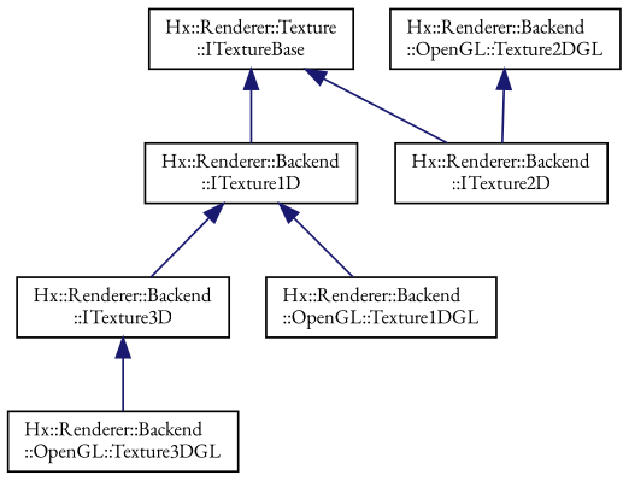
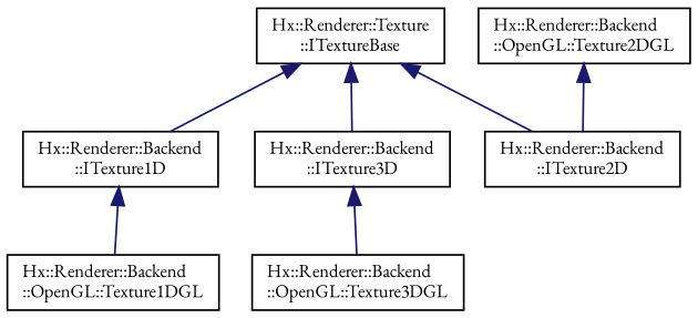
  digraph {
    fontname="EB Garamond"
    rankdir=TB
    node [color=black fillcolor=white fontname="EB Garamond" fontsize=10 shape=record style=filled]
    edge [color=midnightblue dir=back fontname="EB Garamond" fontsize=10 labelfontname=Helvetica labelfontsize=10 style=solid]
    n1 [height=0.2 label="Hx::Renderer::Texture\l::ITextureBase" width=0.4]
    n2 [height=0.2 label="Hx::Renderer::Backend\l::ITexture1D" width=0.4]
    n3 [height=0.2 label="Hx::Renderer::Backend\l::ITexture2D" width=0.4]
    n4 [height=0.2 label="Hx::Renderer::Backend\l::ITexture3D" width=0.4]
    n5 [height=0.2 label="Hx::Renderer::Backend\l::OpenGL::Texture1DGL" width=0.4]
    n6 [height=0.2 label="Hx::Renderer::Backend\l::OpenGL::Texture3DGL" width=0.4]
    n7 [height=0.2 label="Hx::Renderer::Backend\l::OpenGL::Texture2DGL" width=0.4]
    n1 -> n2
    n1 -> n3
-   n2 -> n4
+   n1 -> n4
    n2 -> n5
    n4 -> n6
    n7 -> n3
  }
